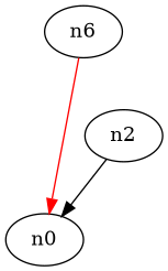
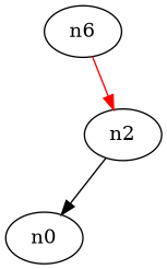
  digraph {
    node [shape=ellipse]
    n1 [label=n0]
    n2 [label=n2]
    n3 [label=n6]
    n2 -> n1
-   n3 -> n1 [color=red weight=100]
+   n3 -> n2 [color=red weight=100]
  }
